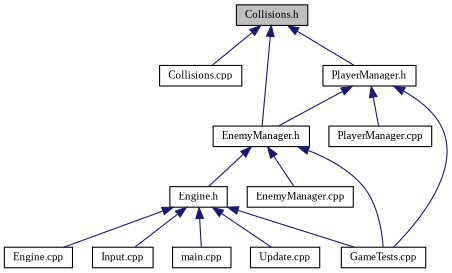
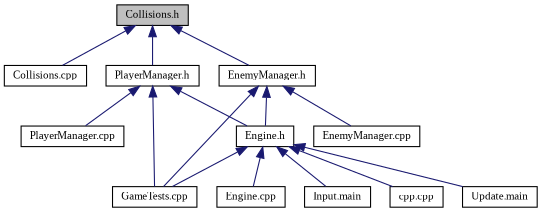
  digraph {
    fontname="Liberation Serif"
    node [color=black fillcolor=white fontname="Liberation Serif" fontsize=10 shape=record style=filled]
    edge [color=midnightblue dir=back fontname="Liberation Serif" fontsize=10 labelfontname=Helvetica labelfontsize=10 style=solid]
    n1 [fillcolor=grey75 fontcolor=black height=0.2 label="Collisions.h" width=0.4]
    n2 [height=0.2 label="Collisions.cpp" width=0.4]
    n3 [height=0.2 label="PlayerManager.h" width=0.4]
    n4 [height=0.2 label="EnemyManager.h" width=0.4]
    n5 [height=0.2 label="Engine.h" width=0.4]
    n6 [height=0.2 label="GameTests.cpp" width=0.4]
    n7 [height=0.2 label="PlayerManager.cpp" width=0.4]
    n8 [height=0.2 label="EnemyManager.cpp" width=0.4]
    n9 [height=0.2 label="Engine.cpp" width=0.4]
-   n10 [height=0.2 label="Input.cpp" width=0.4]
-   n11 [height=0.2 label="main.cpp" width=0.4]
-   n12 [height=0.2 label="Update.cpp" width=0.4]
+   n10 [height=0.2 label="Input.main" width=0.4]
+   n11 [height=0.2 label="cpp.cpp" width=0.4]
+   n12 [height=0.2 label="Update.main" width=0.4]
    n1 -> n2
    n1 -> n3
    n1 -> n4
-   n3 -> n4
+   n3 -> n5
    n3 -> n6
    n3 -> n7
    n4 -> n5
    n4 -> n6
    n4 -> n8
    n5 -> n6
    n5 -> n9
    n5 -> n10
    n5 -> n11
    n5 -> n12
  }
